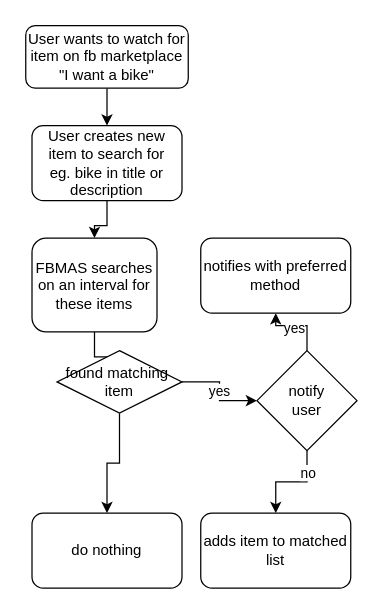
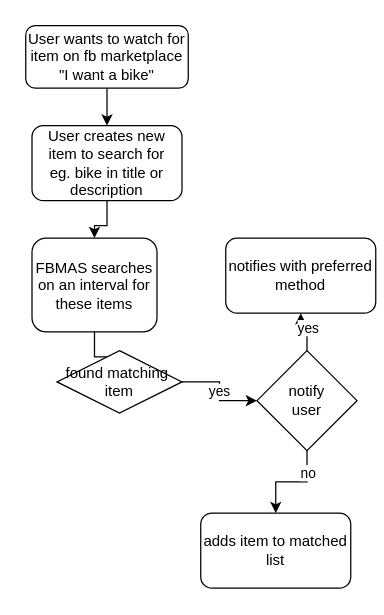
  <mxCell id="0" />
  <mxCell id="1" parent="0" />
  <mxCell id="2" value="" style="edgeStyle=orthogonalEdgeStyle;rounded=0;orthogonalLoop=1;jettySize=auto;html=1;" edge="1" parent="1" source="3" target="5"><mxGeometry relative="1" as="geometry" /></mxCell>
  <mxCell id="3" value="User wants to watch for item on fb marketplace&lt;div&gt;&quot;I want a bike&quot;&lt;/div&gt;" style="rounded=1;whiteSpace=wrap;html=1;fontSize=12;glass=0;strokeWidth=1;shadow=0;" parent="1" vertex="1"><mxGeometry x="20" y="20" width="130" height="50" as="geometry" /></mxCell>
  <mxCell id="4" value="" style="edgeStyle=orthogonalEdgeStyle;rounded=0;orthogonalLoop=1;jettySize=auto;html=1;" edge="1" parent="1" source="5" target="7"><mxGeometry relative="1" as="geometry" /></mxCell>
  <mxCell id="5" value="User creates new item to search for&lt;div&gt;eg. bike in title or description&lt;/div&gt;" style="rounded=1;whiteSpace=wrap;html=1;" vertex="1" parent="1"><mxGeometry x="25" y="100" width="120" height="60" as="geometry" /></mxCell>
  <mxCell id="6" value="" style="edgeStyle=orthogonalEdgeStyle;rounded=0;orthogonalLoop=1;jettySize=auto;html=1;" edge="1" parent="1" source="7" target="10"><mxGeometry relative="1" as="geometry" /></mxCell>
  <mxCell id="7" value="FBMAS searches on an interval for these items" style="rounded=1;whiteSpace=wrap;html=1;" vertex="1" parent="1"><mxGeometry x="25" y="190" width="100" height="75" as="geometry" /></mxCell>
  <mxCell id="8" value="yes" style="edgeStyle=orthogonalEdgeStyle;rounded=0;orthogonalLoop=1;jettySize=auto;html=1;" edge="1" parent="1" source="10" target="15"><mxGeometry relative="1" as="geometry" /></mxCell>
- <mxCell id="9" value="" style="edgeStyle=orthogonalEdgeStyle;rounded=0;orthogonalLoop=1;jettySize=auto;html=1;" edge="1" parent="1" source="10" target="18"><mxGeometry relative="1" as="geometry" /></mxCell>
  <mxCell id="10" value="found matching&amp;nbsp;&lt;div&gt;item&lt;/div&gt;" style="rhombus;whiteSpace=wrap;html=1;" vertex="1" parent="1"><mxGeometry x="45" y="280" width="100" height="50" as="geometry" /></mxCell>
  <mxCell id="11" value="" style="edgeStyle=orthogonalEdgeStyle;rounded=0;orthogonalLoop=1;jettySize=auto;html=1;" edge="1" parent="1" source="15" target="16"><mxGeometry relative="1" as="geometry" /></mxCell>
  <mxCell id="12" value="yes" style="edgeLabel;html=1;align=center;verticalAlign=middle;resizable=0;points=[];" vertex="1" connectable="0" parent="11"><mxGeometry x="0.132" y="1" relative="1" as="geometry"><mxPoint as="offset" /></mxGeometry></mxCell>
  <mxCell id="13" value="" style="edgeStyle=orthogonalEdgeStyle;rounded=0;orthogonalLoop=1;jettySize=auto;html=1;" edge="1" parent="1" source="15" target="17"><mxGeometry relative="1" as="geometry" /></mxCell>
  <mxCell id="14" value="no" style="edgeLabel;html=1;align=center;verticalAlign=middle;resizable=0;points=[];" vertex="1" connectable="0" parent="13"><mxGeometry x="-0.552" y="3" relative="1" as="geometry"><mxPoint x="-3" as="offset" /></mxGeometry></mxCell>
  <mxCell id="15" value="notify&lt;div&gt;user&lt;/div&gt;" style="rhombus;whiteSpace=wrap;html=1;" vertex="1" parent="1"><mxGeometry x="205" y="280" width="80" height="80" as="geometry" /></mxCell>
- <mxCell id="16" value="notifies with preferred method" style="rounded=1;whiteSpace=wrap;html=1;" vertex="1" parent="1"><mxGeometry x="160" y="190" width="120" height="60" as="geometry" /></mxCell>
+ <mxCell id="16" value="notifies with preferred method" style="rounded=1;whiteSpace=wrap;html=1;" vertex="1" parent="1"><mxGeometry x="180" y="190" width="120" height="60" as="geometry" /></mxCell>
  <mxCell id="17" value="adds item to matched list" style="rounded=1;whiteSpace=wrap;html=1;" vertex="1" parent="1"><mxGeometry x="160" y="410" width="120" height="60" as="geometry" /></mxCell>
- <mxCell id="18" value="do nothing" style="rounded=1;whiteSpace=wrap;html=1;" vertex="1" parent="1"><mxGeometry x="25" y="410" width="120" height="60" as="geometry" /></mxCell>
